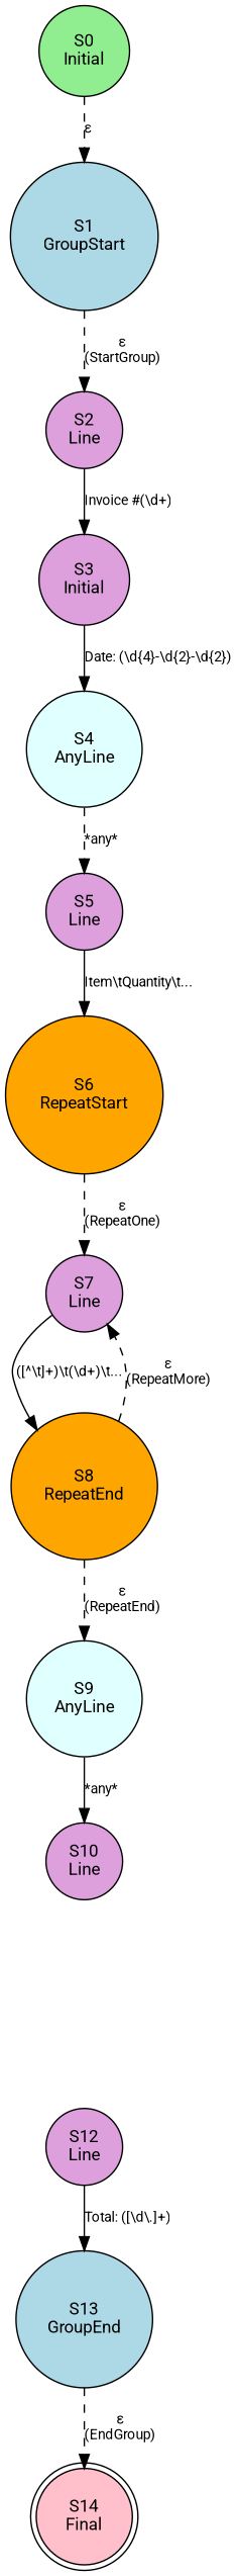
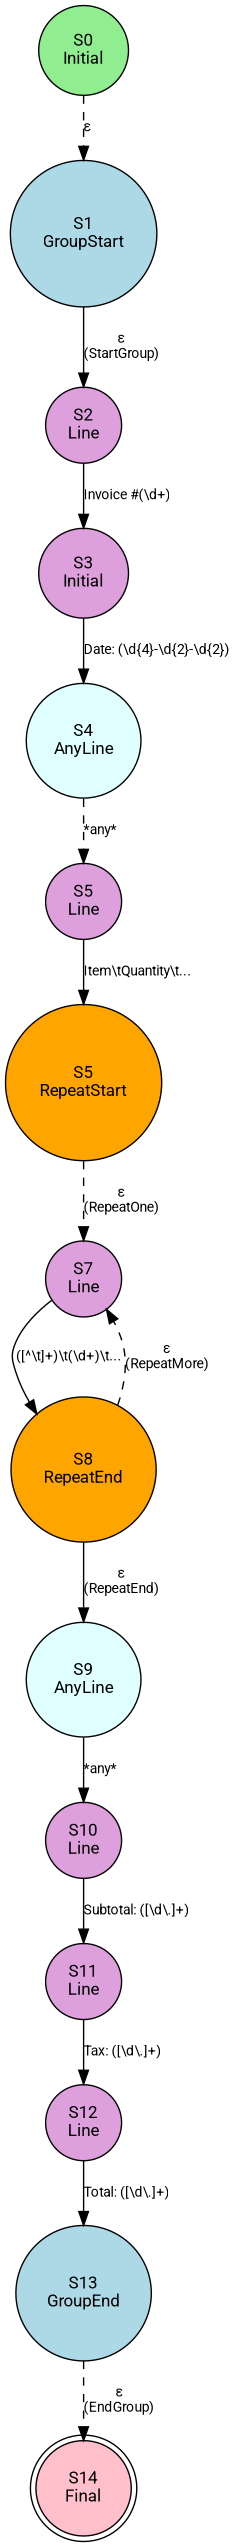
  digraph {
    fontname=Roboto
    rankdir=TB
    node [fillcolor=plum fontname=Roboto fontsize=12 shape=circle style=filled]
    edge [fontname=Roboto fontsize=10]
    n1 [fillcolor=lightgreen label="S0\nInitial"]
    n2 [fillcolor=lightblue label="S1\nGroupStart"]
    n3 [label="S2\nLine"]
    n4 [label="S3\nInitial"]
    n5 [fillcolor=lightcyan label="S4\nAnyLine"]
    n6 [label="S5\nLine"]
-   n7 [fillcolor=orange label="S6\nRepeatStart"]
+   n7 [fillcolor=orange label="S5\nRepeatStart"]
    n8 [label="S7\nLine"]
    n9 [fillcolor=orange label="S8\nRepeatEnd"]
    n10 [fillcolor=lightcyan label="S9\nAnyLine"]
    n11 [label="S10\nLine"]
+   n12 [label="S11\nLine"]
    n13 [label="S12\nLine"]
    n14 [fillcolor=lightblue label="S13\nGroupEnd"]
    n15 [fillcolor=pink label="S14\nFinal" shape=doublecircle]
    n1 -> n2 [label="ε" style=dashed]
-   n2 -> n3 [label="ε\n(StartGroup)" style=dashed]
+   n2 -> n3 [label="ε\n(StartGroup)" style=solid]
    n3 -> n4 [label="Invoice #(\\d+)"]
    n4 -> n5 [label="Date: (\\d{4}-\\d{2}-\\d{2})"]
    n5 -> n6 [label="*any*" style=dashed]
    n6 -> n7 [label="Item\\tQuantity\\t..."]
    n7 -> n8 [label="ε\n(RepeatOne)" style=dashed]
    n8 -> n9 [label="([^\\t]+)\\t(\\d+)\\t..."]
    n9 -> n8 [label="ε\n(RepeatMore)" style=dashed]
-   n9 -> n10 [label="ε\n(RepeatEnd)" style=dashed]
+   n9 -> n10 [label="ε\n(RepeatEnd)" style=solid]
    n10 -> n11 [label="*any*"]
+   n11 -> n12 [label="Subtotal: ([\\d\\.]+)"]
+   n12 -> n13 [label="Tax: ([\\d\\.]+)"]
    n13 -> n14 [label="Total: ([\\d\\.]+)"]
    n14 -> n15 [label="ε\n(EndGroup)" style=dashed]
  }
